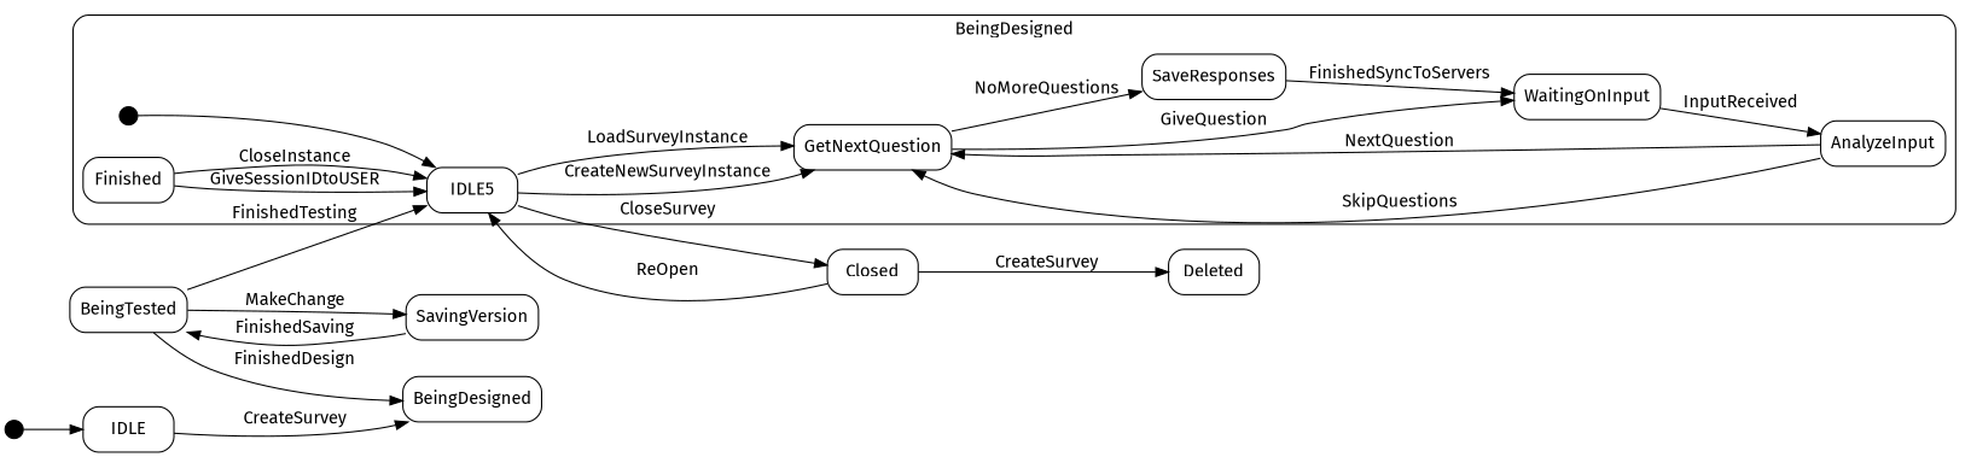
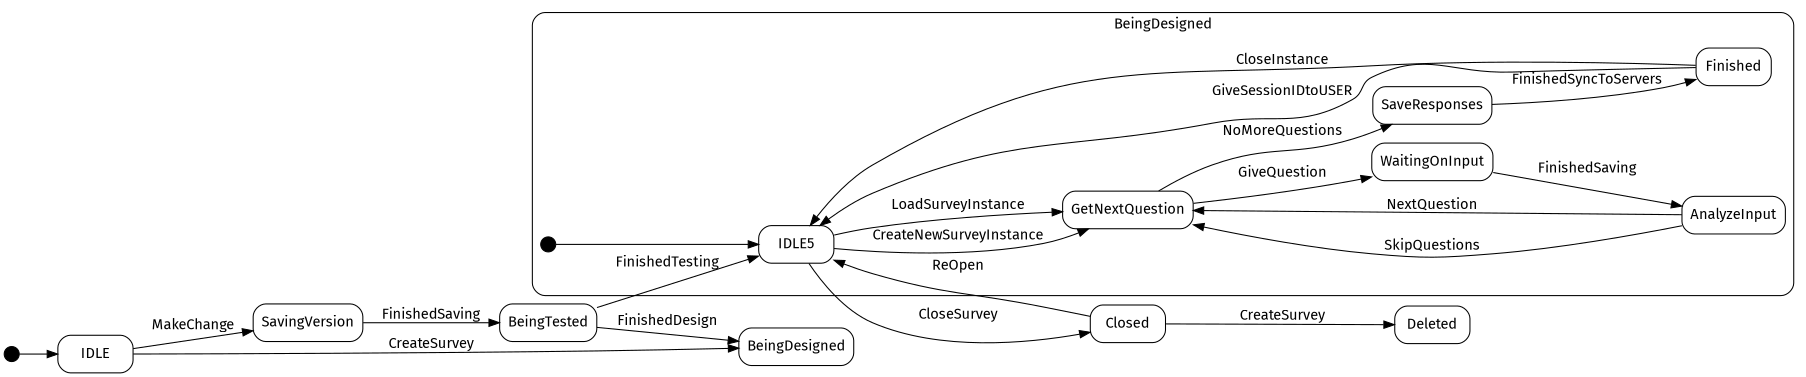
  digraph {
    compound=true
    fontname="Fira Sans"
    rankdir=LR
    node [fillcolor=black fontname="Fira Sans" shape=rectangle style=rounded]
    edge [fontname="Fira Sans"]
    start_Model_GatheringData [shape=point width=0.2]
    n2 [label=IDLE5 width=1]
    n3 [label=WaitingOnInput width=1]
    n4 [label=AnalyzeInput width=1]
    n5 [label=GetNextQuestion width=1]
    n6 [label=SaveResponses width=1]
    n7 [label=Finished width=1]
    n8 [label=Closed width=1]
    start_Model_sm [shape=point width=0.2 style=""]
    n10 [label=IDLE width=1]
    n11 [label=BeingDesigned width=1]
    n12 [label=BeingTested width=1]
    n13 [label=SavingVersion width=1]
    n14 [label=Deleted width=1]
    subgraph cluster_1 {
      label=BeingDesigned
      style=rounded
      start_Model_GatheringData
      n2
      n3
      n4
      n5
      n6
      n7
    }
    start_Model_GatheringData -> n2
    n2 -> n5 [label=CreateNewSurveyInstance]
    n2 -> n5 [label=LoadSurveyInstance]
    n2 -> n8 [label=CloseSurvey]
-   n3 -> n4 [label=InputReceived]
+   n3 -> n4 [label=FinishedSaving]
    n4 -> n5 [label=SkipQuestions]
    n4 -> n5 [label=NextQuestion]
    n5 -> n3 [label=GiveQuestion]
    n5 -> n6 [label=NoMoreQuestions]
-   n6 -> n3 [label=FinishedSyncToServers]
+   n6 -> n7 [label=FinishedSyncToServers]
    n7 -> n2 [label=GiveSessionIDtoUSER]
    n7 -> n2 [label=CloseInstance]
    n8 -> n2 [label=ReOpen]
    n8 -> n14 [label=CreateSurvey]
    start_Model_sm -> n10
    n10 -> n11 [label=CreateSurvey]
    n12 -> n2 [label=FinishedTesting]
    n12 -> n11 [label=FinishedDesign]
-   n12 -> n13 [label=MakeChange]
+   n10 -> n13 [label=MakeChange]
    n13 -> n12 [label=FinishedSaving]
  }
